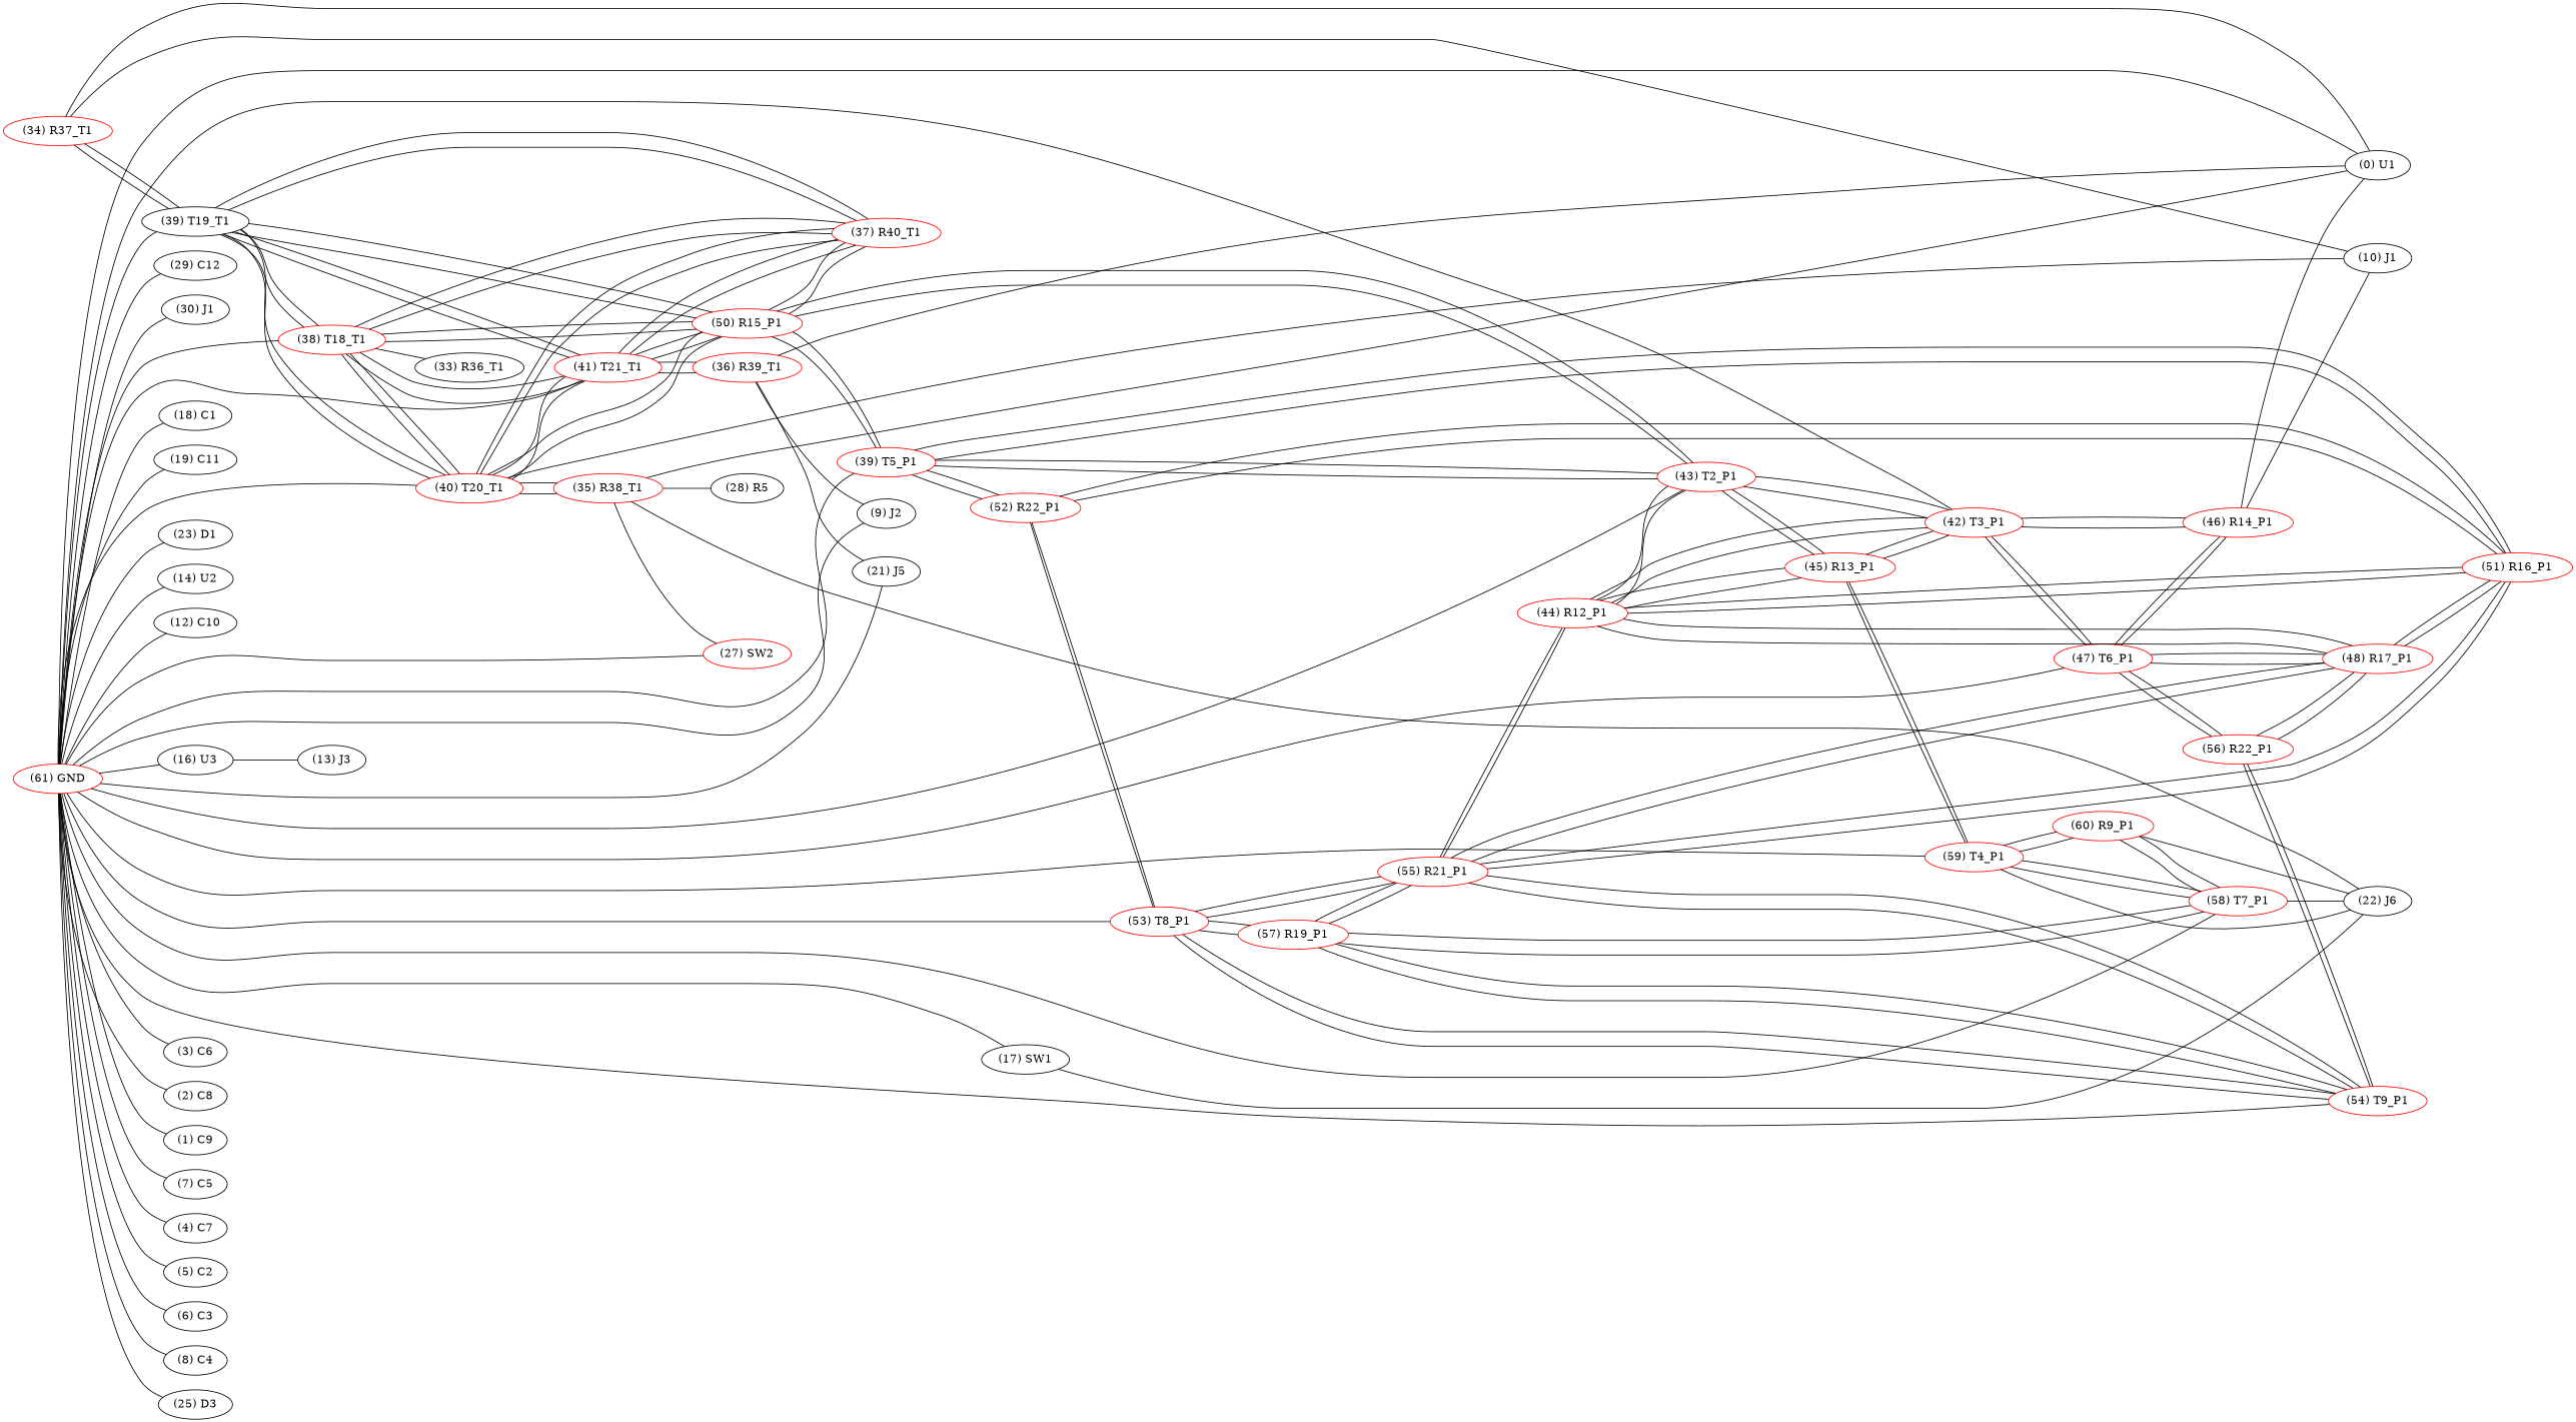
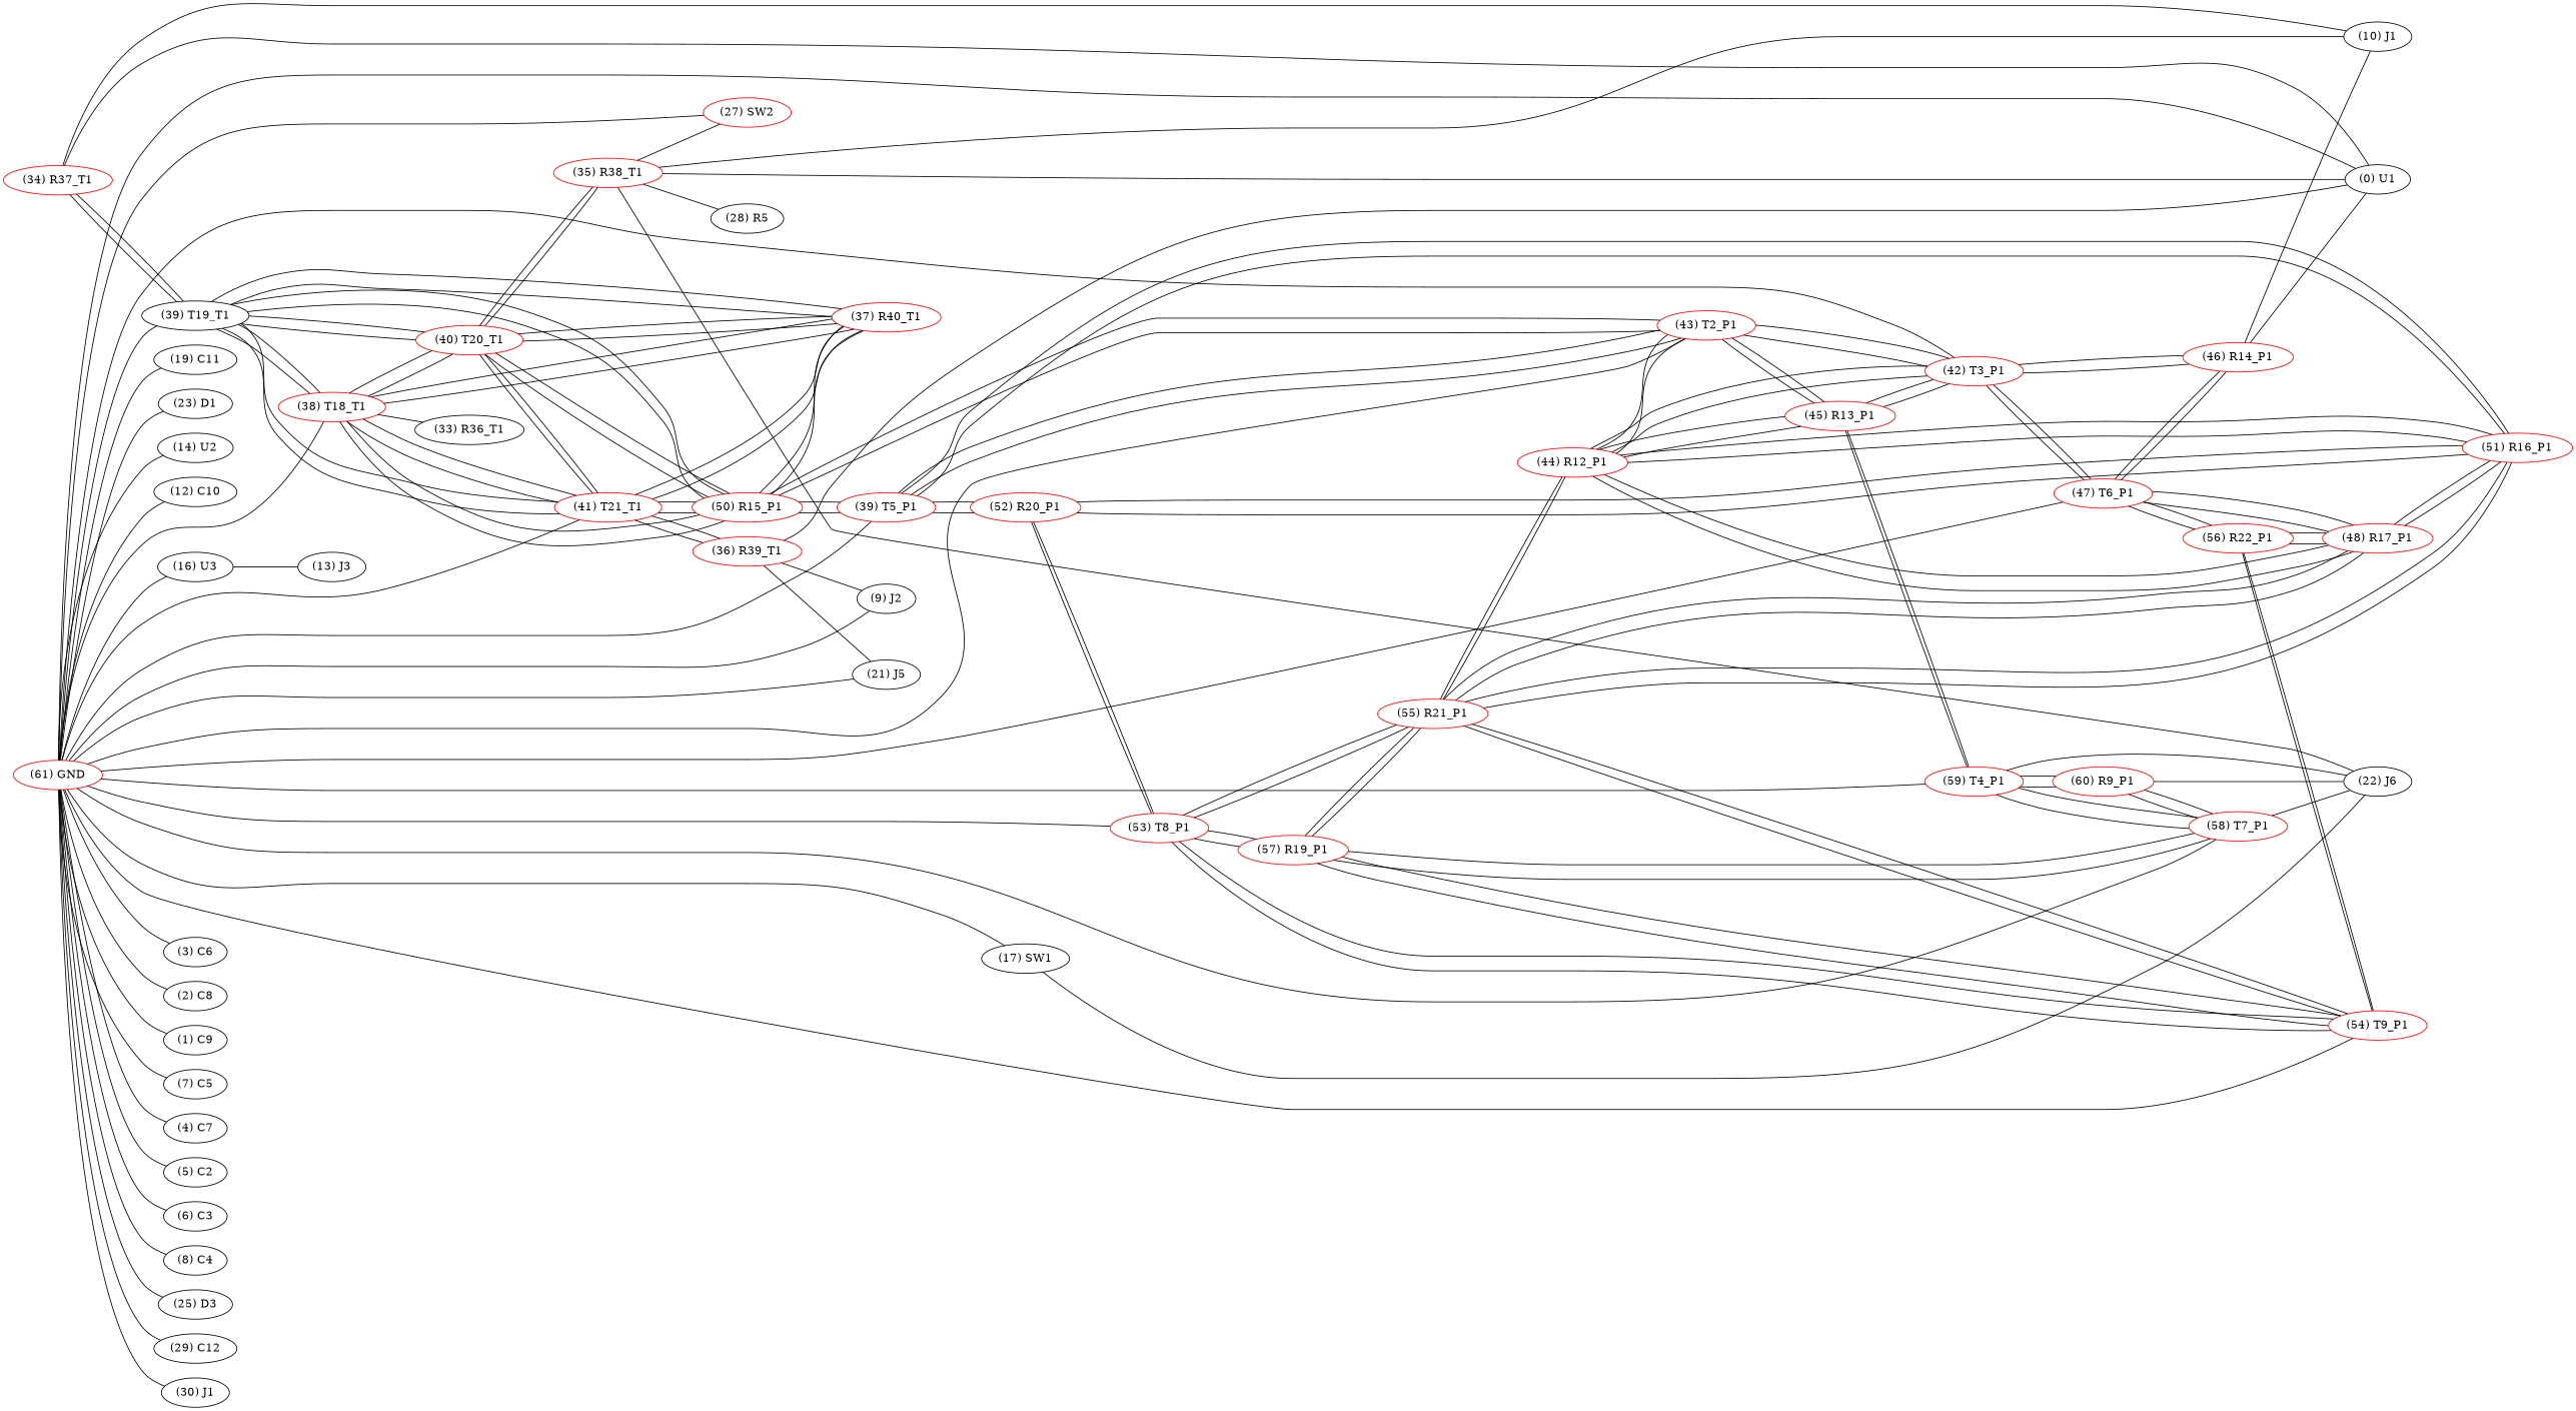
  graph {
    rankdir=LR
    node [color=red]
    n1 [label="(34) R37_T1"]
    n2 [label="(0) U1" color=""]
    n3 [label="(10) J1" color=""]
    n4 [color=black label="(39) T19_T1"]
    n5 [label="(22) J6" color=""]
    n6 [label="(40) T20_T1"]
    n7 [label="(41) T21_T1"]
    n8 [label="(37) R40_T1"]
    n9 [label="(50) R15_P1"]
    n10 [label="(38) T18_T1"]
    n11 [label="(35) R38_T1"]
    n12 [label="(36) R39_T1"]
    n13 [label="(43) T2_P1"]
    n14 [label="(39) T5_P1"]
    n15 [label="(33) R36_T1" color=""]
    n16 [label="(28) R5" color=""]
    n17 [label="(27) SW2"]
    n18 [label="(9) J2" color=""]
    n19 [label="(21) J5" color=""]
    n20 [label="(42) T3_P1"]
    n21 [label="(45) R13_P1"]
    n22 [label="(44) R12_P1"]
    n23 [label="(51) R16_P1"]
-   n24 [label="(52) R22_P1"]
+   n24 [label="(52) R20_P1"]
    n25 [label="(46) R14_P1"]
    n26 [label="(47) T6_P1"]
    n27 [label="(48) R17_P1"]
    n28 [label="(56) R22_P1"]
    n29 [label="(59) T4_P1"]
    n30 [label="(55) R21_P1"]
    n31 [label="(54) T9_P1"]
    n32 [label="(58) T7_P1"]
    n33 [label="(60) R9_P1"]
    n34 [label="(53) T8_P1"]
    n35 [label="(57) R19_P1"]
    n36 [label="(61) GND"]
    n37 [label="(3) C6" color=""]
    n38 [label="(2) C8" color=""]
    n39 [label="(1) C9" color=""]
    n40 [label="(7) C5" color=""]
    n41 [label="(4) C7" color=""]
    n42 [label="(5) C2" color=""]
    n43 [label="(6) C3" color=""]
    n44 [label="(8) C4" color=""]
    n45 [label="(25) D3" color=""]
    n46 [label="(29) C12" color=""]
    n47 [label="(30) J1" color=""]
    n48 [label="(17) SW1" color=""]
-   n49 [label="(18) C1" color=""]
    n50 [label="(19) C11" color=""]
    n51 [label="(23) D1" color=""]
    n52 [label="(14) U2" color=""]
    n53 [label="(16) U3" color=""]
    n54 [label="(12) C10" color=""]
    n55 [label="(13) J3" color=""]
    n1 -- n2
    n1 -- n3
    n1 -- n4
    n4 -- n1
    n4 -- n6
    n4 -- n7
    n4 -- n8
    n4 -- n9
    n4 -- n10
    n6 -- n4
    n6 -- n7
    n6 -- n8
    n6 -- n9
    n6 -- n10
    n6 -- n11
    n7 -- n4
    n7 -- n6
    n7 -- n8
    n7 -- n9
    n7 -- n10
    n7 -- n12
    n8 -- n4
    n8 -- n6
    n8 -- n7
    n8 -- n9
    n8 -- n10
    n9 -- n4
    n9 -- n6
    n9 -- n7
    n9 -- n8
    n9 -- n10
    n9 -- n13
    n9 -- n14
    n10 -- n4
    n10 -- n6
    n10 -- n7
    n10 -- n8
    n10 -- n9
    n10 -- n15
    n11 -- n2
-   n6 -- n3
+   n11 -- n3
    n11 -- n5
    n11 -- n6
    n11 -- n16
    n11 -- n17
    n12 -- n2
    n12 -- n7
    n12 -- n18
    n12 -- n19
    n13 -- n9
    n13 -- n14
    n13 -- n20
    n13 -- n21
    n13 -- n22
    n14 -- n9
    n14 -- n13
    n14 -- n23
    n14 -- n24
    n20 -- n13
    n20 -- n21
    n20 -- n22
    n20 -- n25
    n20 -- n26
    n21 -- n13
    n21 -- n20
    n21 -- n22
    n21 -- n29
    n22 -- n13
    n22 -- n20
    n22 -- n21
    n22 -- n23
    n22 -- n27
    n22 -- n30
    n23 -- n14
    n23 -- n22
    n23 -- n24
    n23 -- n27
    n23 -- n30
    n24 -- n14
    n24 -- n23
    n24 -- n34
    n25 -- n2
    n25 -- n3
    n25 -- n20
    n25 -- n26
    n26 -- n20
    n26 -- n25
    n26 -- n27
    n26 -- n28
    n27 -- n22
    n27 -- n23
    n27 -- n26
    n27 -- n28
    n27 -- n30
    n28 -- n26
    n28 -- n27
    n28 -- n31
    n29 -- n5
    n29 -- n21
    n29 -- n32
    n29 -- n33
    n30 -- n22
    n30 -- n23
    n30 -- n27
    n30 -- n31
    n30 -- n34
    n30 -- n35
    n31 -- n28
    n31 -- n30
    n31 -- n34
    n31 -- n35
    n32 -- n5
    n32 -- n29
    n32 -- n33
    n32 -- n35
    n33 -- n5
    n33 -- n29
    n33 -- n32
    n34 -- n24
    n34 -- n30
    n34 -- n31
    n34 -- n35
    n35 -- n30
    n35 -- n31
    n35 -- n32
    n35 -- n34
    n36 -- n2
    n36 -- n4
-   n36 -- n6
    n36 -- n7
    n36 -- n10
    n36 -- n13
    n36 -- n14
    n36 -- n17
    n36 -- n18
    n36 -- n19
    n36 -- n20
    n36 -- n26
    n36 -- n29
    n36 -- n31
    n36 -- n32
    n36 -- n34
    n36 -- n37
    n36 -- n38
    n36 -- n39
    n36 -- n40
    n36 -- n41
    n36 -- n42
    n36 -- n43
    n36 -- n44
    n36 -- n45
    n36 -- n46
    n36 -- n47
    n36 -- n48
-   n36 -- n49
    n36 -- n50
    n36 -- n51
    n36 -- n52
    n36 -- n53
    n36 -- n54
    n48 -- n5
    n53 -- n55
  }
